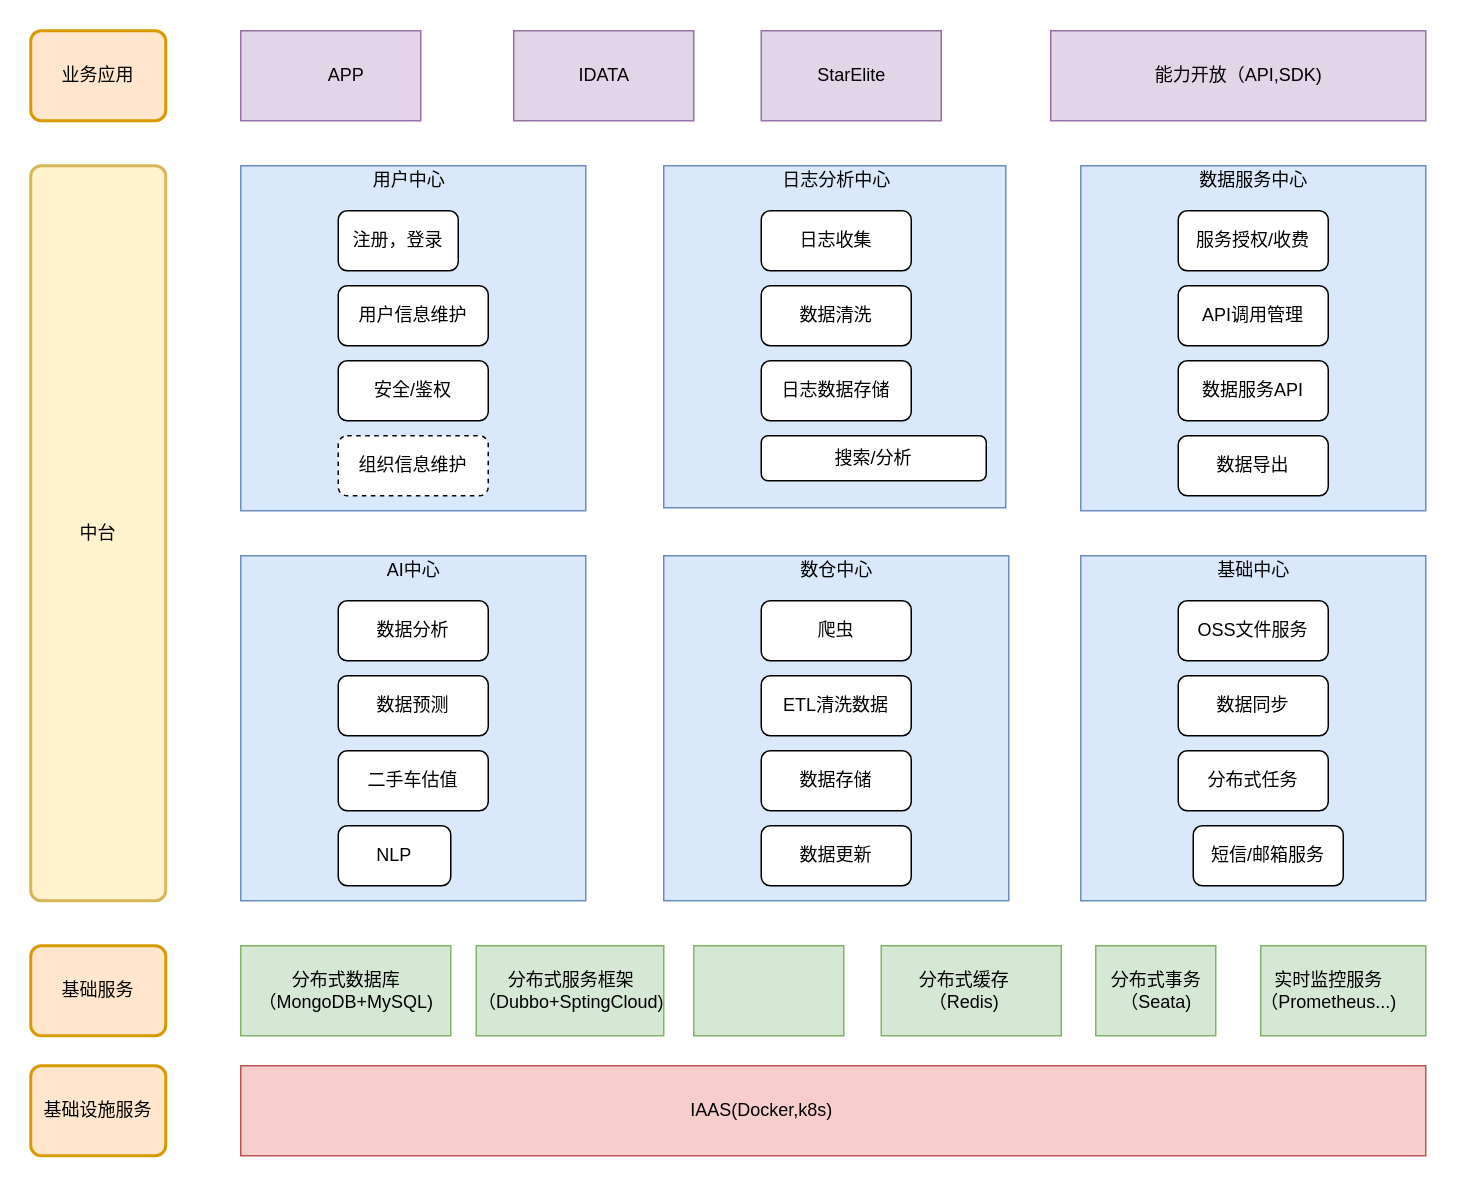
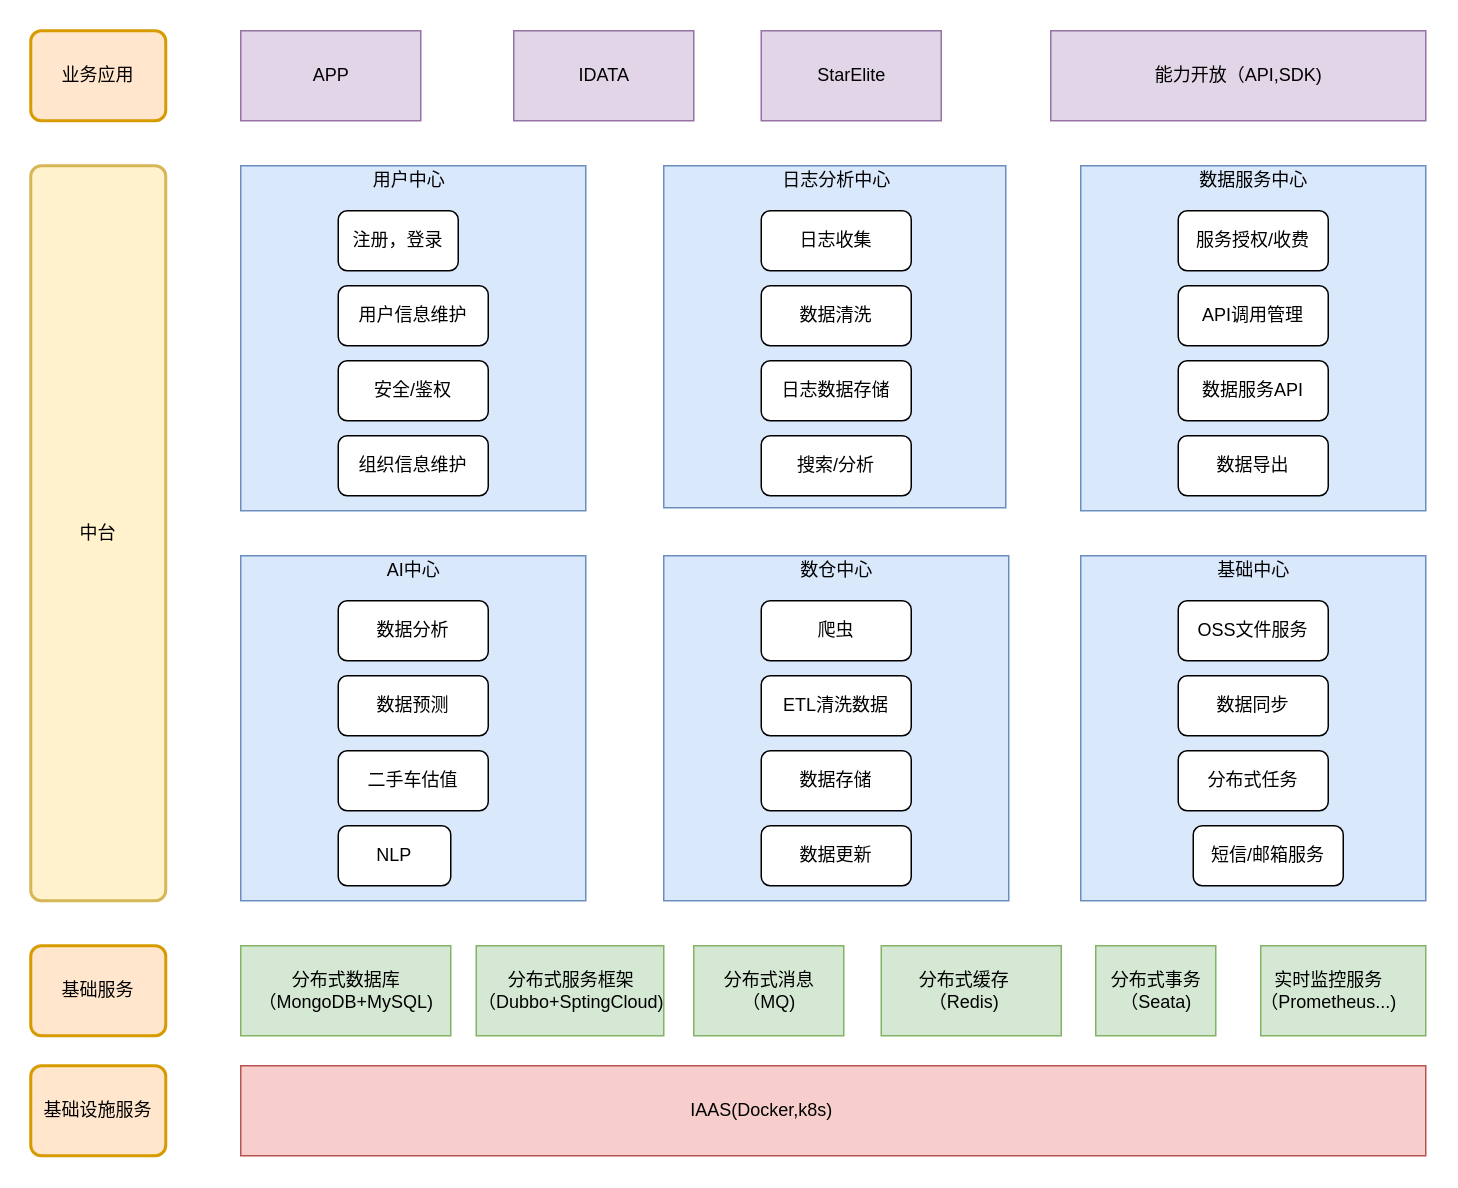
  <mxCell id="0" />
  <mxCell id="1" parent="0" />
  <mxCell id="2" value="" style="whiteSpace=wrap;html=1;aspect=fixed;fillColor=#dae8fc;strokeColor=#6c8ebf;" parent="1" vertex="1"><mxGeometry x="160" y="110" width="230" height="230" as="geometry" /></mxCell>
  <mxCell id="3" value="注册，登录" style="rounded=1;whiteSpace=wrap;html=1;" parent="1" vertex="1"><mxGeometry x="225" y="140" width="80" height="40" as="geometry" /></mxCell>
  <mxCell id="4" value="用户中心" style="text;html=1;resizable=0;autosize=1;align=center;verticalAlign=middle;points=[];fillColor=none;strokeColor=none;rounded=0;" parent="1" vertex="1"><mxGeometry x="242" y="110" width="60" height="20" as="geometry" /></mxCell>
  <mxCell id="5" value="用户信息维护" style="rounded=1;whiteSpace=wrap;html=1;" parent="1" vertex="1"><mxGeometry x="225" y="190" width="100" height="40" as="geometry" /></mxCell>
  <mxCell id="6" value="安全/鉴权" style="rounded=1;whiteSpace=wrap;html=1;" parent="1" vertex="1"><mxGeometry x="225" y="240" width="100" height="40" as="geometry" /></mxCell>
  <mxCell id="7" value="" style="whiteSpace=wrap;html=1;aspect=fixed;fillColor=#dae8fc;strokeColor=#6c8ebf;rounded=0;shadow=0;glass=0;sketch=0;" parent="1" vertex="1"><mxGeometry x="442" y="110" width="228" height="228" as="geometry" /></mxCell>
  <mxCell id="8" value="日志收集" style="rounded=1;whiteSpace=wrap;html=1;" parent="1" vertex="1"><mxGeometry x="507" y="140" width="100" height="40" as="geometry" /></mxCell>
  <mxCell id="9" value="日志分析中心" style="text;html=1;resizable=0;autosize=1;align=center;verticalAlign=middle;points=[];fillColor=none;strokeColor=none;rounded=0;" parent="1" vertex="1"><mxGeometry x="512" y="110" width="90" height="20" as="geometry" /></mxCell>
  <mxCell id="10" value="数据清洗" style="rounded=1;whiteSpace=wrap;html=1;" parent="1" vertex="1"><mxGeometry x="507" y="190" width="100" height="40" as="geometry" /></mxCell>
  <mxCell id="11" value="日志数据存储" style="rounded=1;whiteSpace=wrap;html=1;" parent="1" vertex="1"><mxGeometry x="507" y="240" width="100" height="40" as="geometry" /></mxCell>
- <mxCell id="12" value="搜索/分析" style="rounded=1;whiteSpace=wrap;html=1;" parent="1" vertex="1"><mxGeometry x="507" y="290" width="150" height="30" as="geometry" /></mxCell>
+ <mxCell id="12" value="搜索/分析" style="rounded=1;whiteSpace=wrap;html=1;" parent="1" vertex="1"><mxGeometry x="507" y="290" width="100" height="40" as="geometry" /></mxCell>
  <mxCell id="13" value="" style="whiteSpace=wrap;html=1;aspect=fixed;fillColor=#dae8fc;strokeColor=#6c8ebf;" parent="1" vertex="1"><mxGeometry x="160" y="370" width="230" height="230" as="geometry" /></mxCell>
  <mxCell id="14" value="数据分析" style="rounded=1;whiteSpace=wrap;html=1;" parent="1" vertex="1"><mxGeometry x="225" y="400" width="100" height="40" as="geometry" /></mxCell>
  <mxCell id="15" value="AI中心" style="text;html=1;resizable=0;autosize=1;align=center;verticalAlign=middle;points=[];fillColor=none;strokeColor=none;rounded=0;" parent="1" vertex="1"><mxGeometry x="250" y="370" width="50" height="20" as="geometry" /></mxCell>
  <mxCell id="16" value="数据预测" style="rounded=1;whiteSpace=wrap;html=1;" parent="1" vertex="1"><mxGeometry x="225" y="450" width="100" height="40" as="geometry" /></mxCell>
  <mxCell id="17" value="二手车估值" style="rounded=1;whiteSpace=wrap;html=1;" parent="1" vertex="1"><mxGeometry x="225" y="500" width="100" height="40" as="geometry" /></mxCell>
  <mxCell id="18" value="NLP" style="rounded=1;whiteSpace=wrap;html=1;" parent="1" vertex="1"><mxGeometry x="225" y="550" width="75" height="40" as="geometry" /></mxCell>
  <mxCell id="19" value="" style="whiteSpace=wrap;html=1;aspect=fixed;fillColor=#dae8fc;strokeColor=#6c8ebf;" parent="1" vertex="1"><mxGeometry x="442" y="370" width="230" height="230" as="geometry" /></mxCell>
  <mxCell id="20" value="爬虫" style="rounded=1;whiteSpace=wrap;html=1;" parent="1" vertex="1"><mxGeometry x="507" y="400" width="100" height="40" as="geometry" /></mxCell>
  <mxCell id="21" value="数仓中心" style="text;html=1;resizable=0;autosize=1;align=center;verticalAlign=middle;points=[];fillColor=none;strokeColor=none;rounded=0;" parent="1" vertex="1"><mxGeometry x="527" y="370" width="60" height="20" as="geometry" /></mxCell>
  <mxCell id="22" value="ETL清洗数据" style="rounded=1;whiteSpace=wrap;html=1;" parent="1" vertex="1"><mxGeometry x="507" y="450" width="100" height="40" as="geometry" /></mxCell>
  <mxCell id="23" value="数据存储" style="rounded=1;whiteSpace=wrap;html=1;" parent="1" vertex="1"><mxGeometry x="507" y="500" width="100" height="40" as="geometry" /></mxCell>
  <mxCell id="24" value="数据更新" style="rounded=1;whiteSpace=wrap;html=1;" parent="1" vertex="1"><mxGeometry x="507" y="550" width="100" height="40" as="geometry" /></mxCell>
  <mxCell id="25" value="" style="whiteSpace=wrap;html=1;aspect=fixed;fillColor=#dae8fc;strokeColor=#6c8ebf;" parent="1" vertex="1"><mxGeometry x="720" y="110" width="230" height="230" as="geometry" /></mxCell>
  <mxCell id="26" value="服务授权/收费" style="rounded=1;whiteSpace=wrap;html=1;" parent="1" vertex="1"><mxGeometry x="785" y="140" width="100" height="40" as="geometry" /></mxCell>
  <mxCell id="27" value="数据服务中心" style="text;html=1;resizable=0;autosize=1;align=center;verticalAlign=middle;points=[];fillColor=none;strokeColor=none;rounded=0;" parent="1" vertex="1"><mxGeometry x="790" y="110" width="90" height="20" as="geometry" /></mxCell>
  <mxCell id="28" value="数据服务API" style="rounded=1;whiteSpace=wrap;html=1;" parent="1" vertex="1"><mxGeometry x="785" y="240" width="100" height="40" as="geometry" /></mxCell>
  <mxCell id="29" value="API调用管理" style="rounded=1;whiteSpace=wrap;html=1;" parent="1" vertex="1"><mxGeometry x="785" y="190" width="100" height="40" as="geometry" /></mxCell>
  <mxCell id="30" value="数据导出" style="rounded=1;whiteSpace=wrap;html=1;" parent="1" vertex="1"><mxGeometry x="785" y="290" width="100" height="40" as="geometry" /></mxCell>
  <mxCell id="31" value="中台" style="rounded=1;whiteSpace=wrap;html=1;absoluteArcSize=1;arcSize=14;strokeWidth=2;fillColor=#fff2cc;strokeColor=#d6b656;" parent="1" vertex="1"><mxGeometry x="20" y="110" width="90" height="490" as="geometry" /></mxCell>
  <mxCell id="32" value="" style="whiteSpace=wrap;html=1;aspect=fixed;fillColor=#dae8fc;strokeColor=#6c8ebf;" parent="1" vertex="1"><mxGeometry x="720" y="370" width="230" height="230" as="geometry" /></mxCell>
  <mxCell id="33" value="OSS文件服务" style="rounded=1;whiteSpace=wrap;html=1;" parent="1" vertex="1"><mxGeometry x="785" y="400" width="100" height="40" as="geometry" /></mxCell>
  <mxCell id="34" value="基础中心" style="text;html=1;resizable=0;autosize=1;align=center;verticalAlign=middle;points=[];fillColor=none;strokeColor=none;rounded=0;" parent="1" vertex="1"><mxGeometry x="805" y="370" width="60" height="20" as="geometry" /></mxCell>
  <mxCell id="35" value="数据同步" style="rounded=1;whiteSpace=wrap;html=1;" parent="1" vertex="1"><mxGeometry x="785" y="450" width="100" height="40" as="geometry" /></mxCell>
  <mxCell id="36" value="分布式任务" style="rounded=1;whiteSpace=wrap;html=1;" parent="1" vertex="1"><mxGeometry x="785" y="500" width="100" height="40" as="geometry" /></mxCell>
  <mxCell id="37" value="短信/邮箱服务" style="rounded=1;whiteSpace=wrap;html=1;" parent="1" vertex="1"><mxGeometry x="795" y="550" width="100" height="40" as="geometry" /></mxCell>
- <mxCell id="38" value="组织信息维护" style="rounded=1;whiteSpace=wrap;html=1;dashed=1;" parent="1" vertex="1"><mxGeometry x="225" y="290" width="100" height="40" as="geometry" /></mxCell>
+ <mxCell id="38" value="组织信息维护" style="rounded=1;whiteSpace=wrap;html=1;" parent="1" vertex="1"><mxGeometry x="225" y="290" width="100" height="40" as="geometry" /></mxCell>
  <mxCell id="39" value="业务应用" style="rounded=1;whiteSpace=wrap;html=1;absoluteArcSize=1;arcSize=14;strokeWidth=2;fillColor=#ffe6cc;strokeColor=#d79b00;" parent="1" vertex="1"><mxGeometry x="20" y="20" width="90" height="60" as="geometry" /></mxCell>
  <mxCell id="40" value="" style="verticalLabelPosition=bottom;verticalAlign=top;html=1;shape=mxgraph.basic.rect;fillColor2=none;strokeWidth=1;size=20;indent=5;fillColor=#e1d5e7;strokeColor=#9673a6;" parent="1" vertex="1"><mxGeometry x="160" y="20" width="120" height="60" as="geometry" /></mxCell>
  <mxCell id="41" value="" style="verticalLabelPosition=bottom;verticalAlign=top;html=1;shape=mxgraph.basic.rect;fillColor2=none;strokeWidth=1;size=20;indent=5;fillColor=#e1d5e7;strokeColor=#9673a6;" parent="1" vertex="1"><mxGeometry x="342" y="20" width="120" height="60" as="geometry" /></mxCell>
- <mxCell id="42" value="APP" style="text;html=1;resizable=0;autosize=1;align=center;verticalAlign=middle;points=[];fillColor=none;strokeColor=none;rounded=0;" parent="1" vertex="1"><mxGeometry x="210" y="40" width="40" height="20" as="geometry" /></mxCell>
+ <mxCell id="42" value="APP" style="text;html=1;resizable=0;autosize=1;align=center;verticalAlign=middle;points=[];fillColor=none;strokeColor=none;rounded=0;" parent="1" vertex="1"><mxGeometry x="200" y="40" width="40" height="20" as="geometry" /></mxCell>
  <mxCell id="43" value="" style="verticalLabelPosition=bottom;verticalAlign=top;html=1;shape=mxgraph.basic.rect;fillColor2=none;strokeWidth=1;size=20;indent=5;fillColor=#e1d5e7;strokeColor=#9673a6;" parent="1" vertex="1"><mxGeometry x="700" y="20" width="250" height="60" as="geometry" /></mxCell>
  <mxCell id="44" value="能力开放（API,SDK)" style="text;html=1;resizable=0;autosize=1;align=center;verticalAlign=middle;points=[];fillColor=none;strokeColor=none;rounded=0;shadow=0;glass=0;sketch=0;" parent="1" vertex="1"><mxGeometry x="760" y="40" width="130" height="20" as="geometry" /></mxCell>
  <mxCell id="45" value="IDATA" style="text;html=1;resizable=0;autosize=1;align=center;verticalAlign=middle;points=[];fillColor=none;strokeColor=none;rounded=0;shadow=0;glass=0;sketch=0;" parent="1" vertex="1"><mxGeometry x="377" y="40" width="50" height="20" as="geometry" /></mxCell>
  <mxCell id="46" value="基础服务" style="rounded=1;whiteSpace=wrap;html=1;absoluteArcSize=1;arcSize=14;strokeWidth=2;fillColor=#ffe6cc;strokeColor=#d79b00;" parent="1" vertex="1"><mxGeometry x="20" y="630" width="90" height="60" as="geometry" /></mxCell>
  <mxCell id="47" value="" style="verticalLabelPosition=bottom;verticalAlign=top;html=1;shape=mxgraph.basic.rect;fillColor2=none;strokeWidth=1;size=20;indent=5;fillColor=#d5e8d4;strokeColor=#82b366;" parent="1" vertex="1"><mxGeometry x="160" y="630" width="140" height="60" as="geometry" /></mxCell>
  <mxCell id="48" value="分布式数据库&lt;br&gt;（MongoDB+MySQL)" style="text;html=1;resizable=0;autosize=1;align=center;verticalAlign=middle;points=[];fillColor=none;strokeColor=none;rounded=0;shadow=0;glass=0;sketch=0;" parent="1" vertex="1"><mxGeometry x="165" y="645" width="130" height="30" as="geometry" /></mxCell>
  <mxCell id="49" value="" style="verticalLabelPosition=bottom;verticalAlign=top;html=1;shape=mxgraph.basic.rect;fillColor2=none;strokeWidth=1;size=20;indent=5;fillColor=#d5e8d4;strokeColor=#82b366;" parent="1" vertex="1"><mxGeometry x="462" y="630" width="100" height="60" as="geometry" /></mxCell>
+ <mxCell id="50" value="分布式消息&lt;br&gt;（MQ)" style="text;html=1;resizable=0;autosize=1;align=center;verticalAlign=middle;points=[];fillColor=none;strokeColor=none;rounded=0;shadow=0;glass=0;sketch=0;" parent="1" vertex="1"><mxGeometry x="472" y="645" width="80" height="30" as="geometry" /></mxCell>
  <mxCell id="51" value="" style="verticalLabelPosition=bottom;verticalAlign=top;html=1;shape=mxgraph.basic.rect;fillColor2=none;strokeWidth=1;size=20;indent=5;fillColor=#d5e8d4;strokeColor=#82b366;" parent="1" vertex="1"><mxGeometry x="587" y="630" width="120" height="60" as="geometry" /></mxCell>
  <mxCell id="52" value="分布式缓存&lt;br&gt;（Redis)" style="text;html=1;resizable=0;autosize=1;align=center;verticalAlign=middle;points=[];fillColor=none;strokeColor=none;rounded=0;shadow=0;glass=0;sketch=0;" parent="1" vertex="1"><mxGeometry x="602" y="645" width="80" height="30" as="geometry" /></mxCell>
  <mxCell id="53" value="" style="verticalLabelPosition=bottom;verticalAlign=top;html=1;shape=mxgraph.basic.rect;fillColor2=none;strokeWidth=1;size=20;indent=5;fillColor=#d5e8d4;strokeColor=#82b366;" parent="1" vertex="1"><mxGeometry x="730" y="630" width="80" height="60" as="geometry" /></mxCell>
  <mxCell id="54" value="分布式事务&lt;br&gt;（Seata)" style="text;html=1;resizable=0;autosize=1;align=center;verticalAlign=middle;points=[];fillColor=none;strokeColor=none;rounded=0;shadow=0;glass=0;sketch=0;" parent="1" vertex="1"><mxGeometry x="730" y="645" width="80" height="30" as="geometry" /></mxCell>
  <mxCell id="55" value="" style="verticalLabelPosition=bottom;verticalAlign=top;html=1;shape=mxgraph.basic.rect;fillColor2=none;strokeWidth=1;size=20;indent=5;fillColor=#d5e8d4;strokeColor=#82b366;" parent="1" vertex="1"><mxGeometry x="840" y="630" width="110" height="60" as="geometry" /></mxCell>
  <mxCell id="56" value="实时监控服务&lt;br&gt;（Prometheus...)" style="text;html=1;resizable=0;autosize=1;align=center;verticalAlign=middle;points=[];fillColor=none;strokeColor=none;rounded=0;shadow=0;glass=0;sketch=0;" parent="1" vertex="1"><mxGeometry x="830" y="645" width="110" height="30" as="geometry" /></mxCell>
  <mxCell id="57" value="基础设施服务" style="rounded=1;whiteSpace=wrap;html=1;absoluteArcSize=1;arcSize=14;strokeWidth=2;fillColor=#ffe6cc;strokeColor=#d79b00;" parent="1" vertex="1"><mxGeometry x="20" y="710" width="90" height="60" as="geometry" /></mxCell>
  <mxCell id="58" value="" style="verticalLabelPosition=bottom;verticalAlign=top;html=1;shape=mxgraph.basic.rect;fillColor2=none;strokeWidth=1;size=20;indent=5;fillColor=#f8cecc;strokeColor=#b85450;" parent="1" vertex="1"><mxGeometry x="160" y="710" width="790" height="60" as="geometry" /></mxCell>
  <mxCell id="59" value="IAAS(Docker,k8s)" style="text;html=1;resizable=0;autosize=1;align=center;verticalAlign=middle;points=[];fillColor=none;strokeColor=none;rounded=0;shadow=0;glass=0;sketch=0;" parent="1" vertex="1"><mxGeometry x="452" y="730" width="110" height="20" as="geometry" /></mxCell>
  <mxCell id="60" value="" style="verticalLabelPosition=bottom;verticalAlign=top;html=1;shape=mxgraph.basic.rect;fillColor2=none;strokeWidth=1;size=20;indent=5;fillColor=#d5e8d4;strokeColor=#82b366;" parent="1" vertex="1"><mxGeometry x="317" y="630" width="125" height="60" as="geometry" /></mxCell>
  <mxCell id="61" value="分布式服务框架&lt;br&gt;（Dubbo+SptingCloud)" style="text;html=1;resizable=0;autosize=1;align=center;verticalAlign=middle;points=[];fillColor=none;strokeColor=none;rounded=0;shadow=0;glass=0;sketch=0;" parent="1" vertex="1"><mxGeometry x="310" y="645" width="140" height="30" as="geometry" /></mxCell>
  <mxCell id="62" value="" style="verticalLabelPosition=bottom;verticalAlign=top;html=1;shape=mxgraph.basic.rect;fillColor2=none;strokeWidth=1;size=20;indent=5;fillColor=#e1d5e7;strokeColor=#9673a6;" parent="1" vertex="1"><mxGeometry x="507" y="20" width="120" height="60" as="geometry" /></mxCell>
  <mxCell id="63" value="&lt;span&gt;StarElite&lt;/span&gt;" style="text;html=1;resizable=0;autosize=1;align=center;verticalAlign=middle;points=[];fillColor=none;strokeColor=none;rounded=0;shadow=0;glass=0;sketch=0;fontStyle=0" vertex="1" parent="1"><mxGeometry x="537" y="40" width="60" height="20" as="geometry" /></mxCell>
